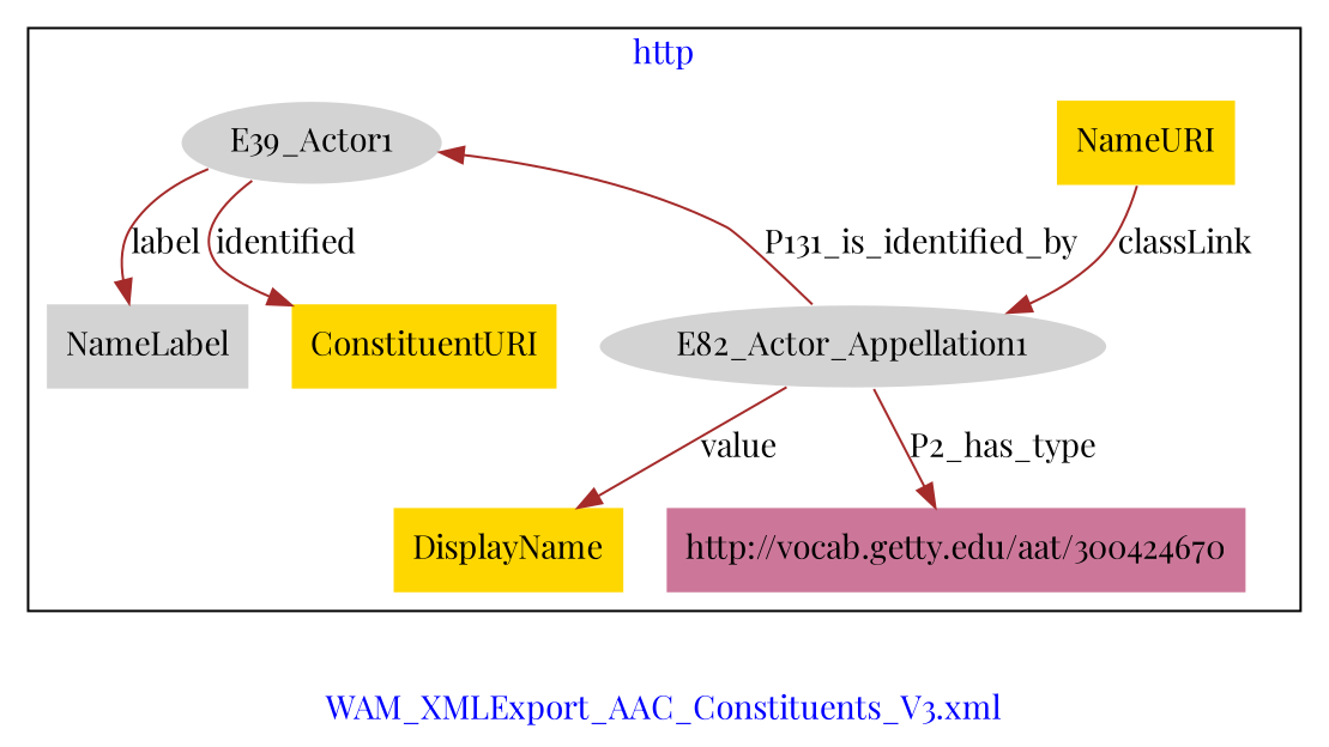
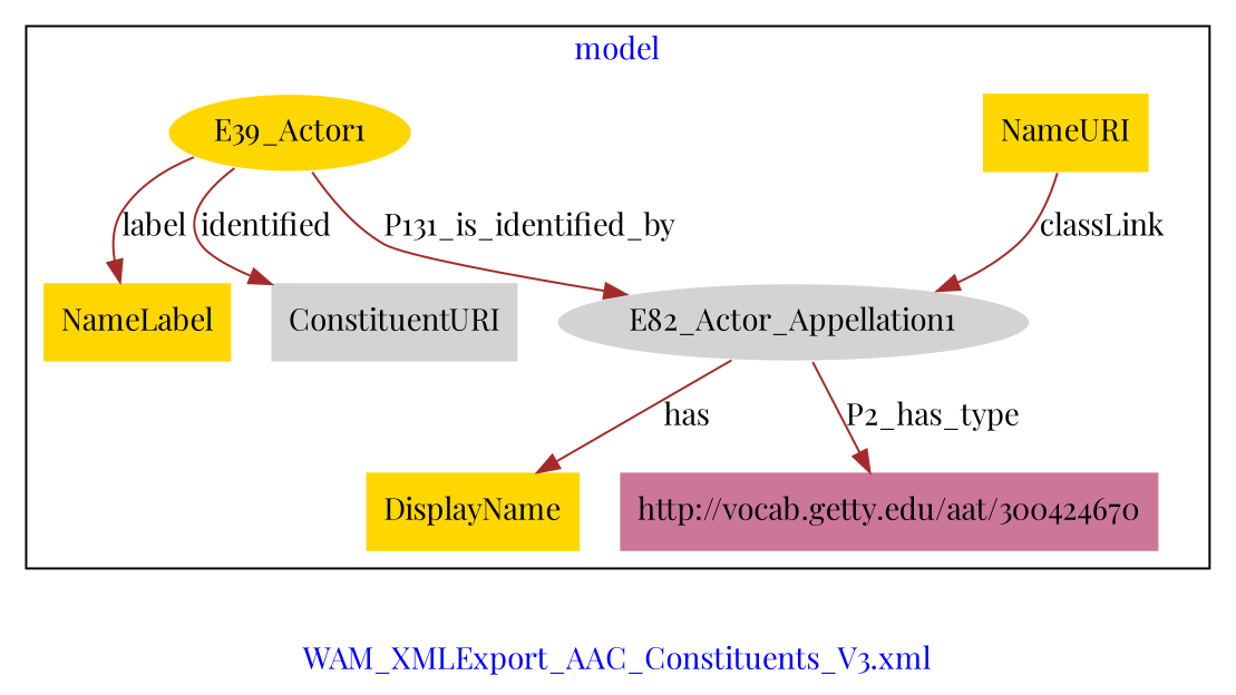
  digraph {
    fontcolor=blue
    fontname="Playfair Display"
    label="WAM_XMLExport_AAC_Constituents_V3.xml"
    remincross=true
    node [fillcolor=gold fontname="Playfair Display" style=filled shape=plaintext]
    edge [color=brown fontcolor=black fontname="Playfair Display"]
-   n1 [color=white fillcolor=lightgray label=E39_Actor1 shape=""]
+   n1 [color=white label=E39_Actor1 shape=""]
    n2 [color=white fillcolor=lightgray label=E82_Actor_Appellation1 shape=""]
    n3 [label=NameURI]
-   n4 [fillcolor=lightgray label=NameLabel]
+   n4 [label=NameLabel]
    n5 [label=DisplayName]
-   n6 [label=ConstituentURI]
+   n6 [fillcolor=lightgray label=ConstituentURI]
    n7 [fillcolor="#CC7799" label="http://vocab.getty.edu/aat/300424670"]
    subgraph cluster_1 {
-     label=http
+     label=model
      n1
      n2
      n3
      n4
      n5
      n6
      n7
    }
-   n2 -> n1 [label=P131_is_identified_by]
+   n1 -> n2 [label=P131_is_identified_by]
    n1 -> n4 [label=label]
    n1 -> n6 [label=identified]
-   n2 -> n5 [label=value]
+   n2 -> n5 [label=has]
    n2 -> n7 [label=P2_has_type]
    n3 -> n2 [label=classLink]
  }
